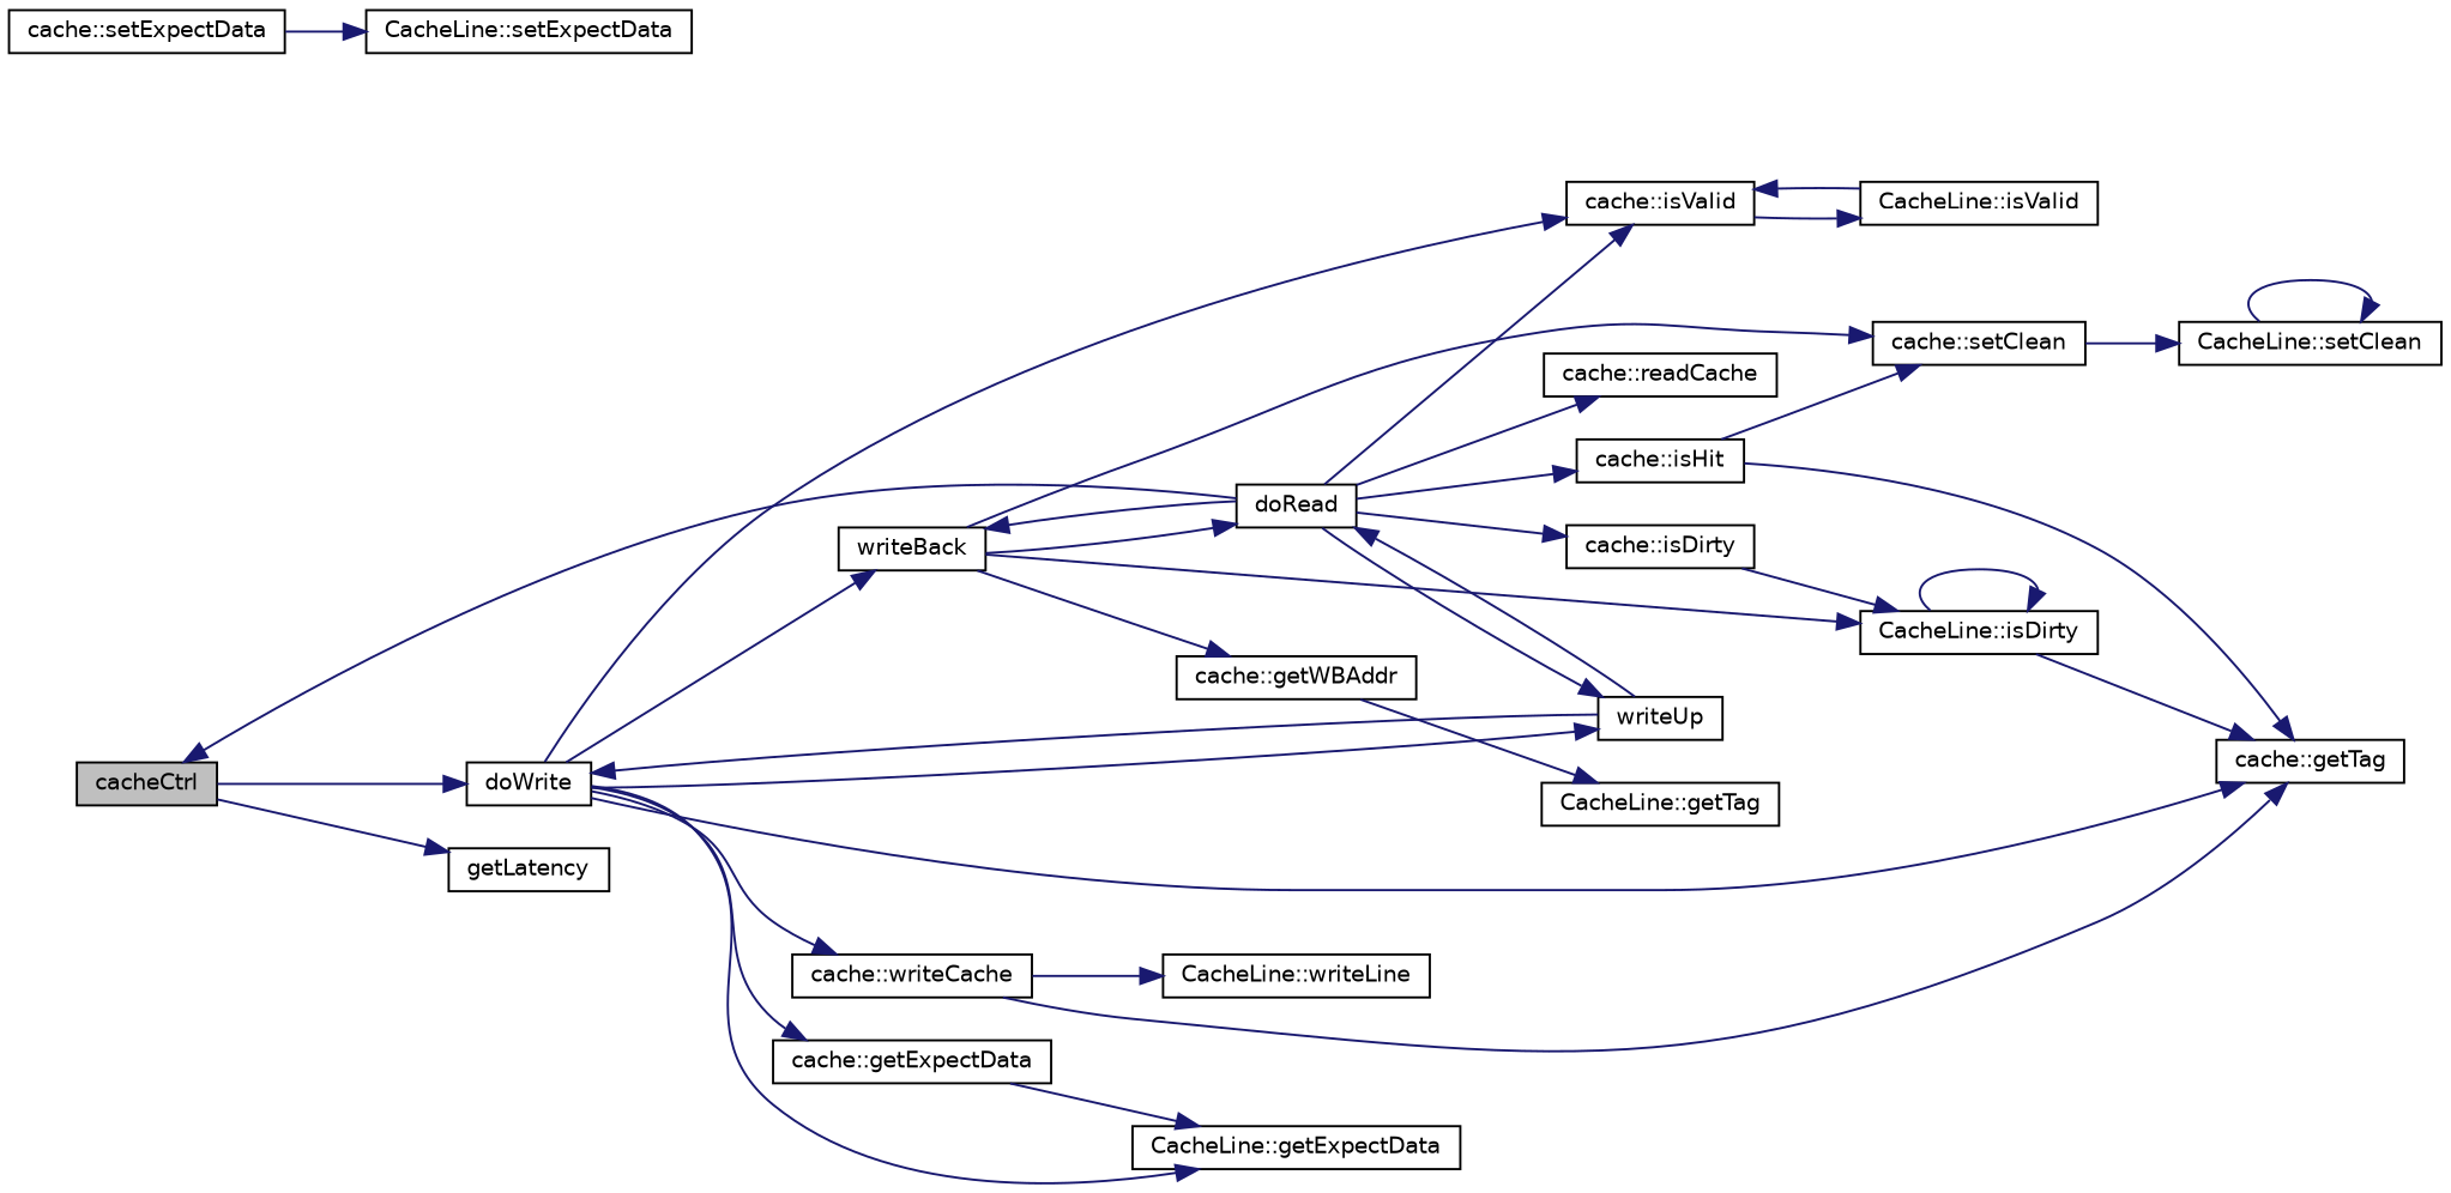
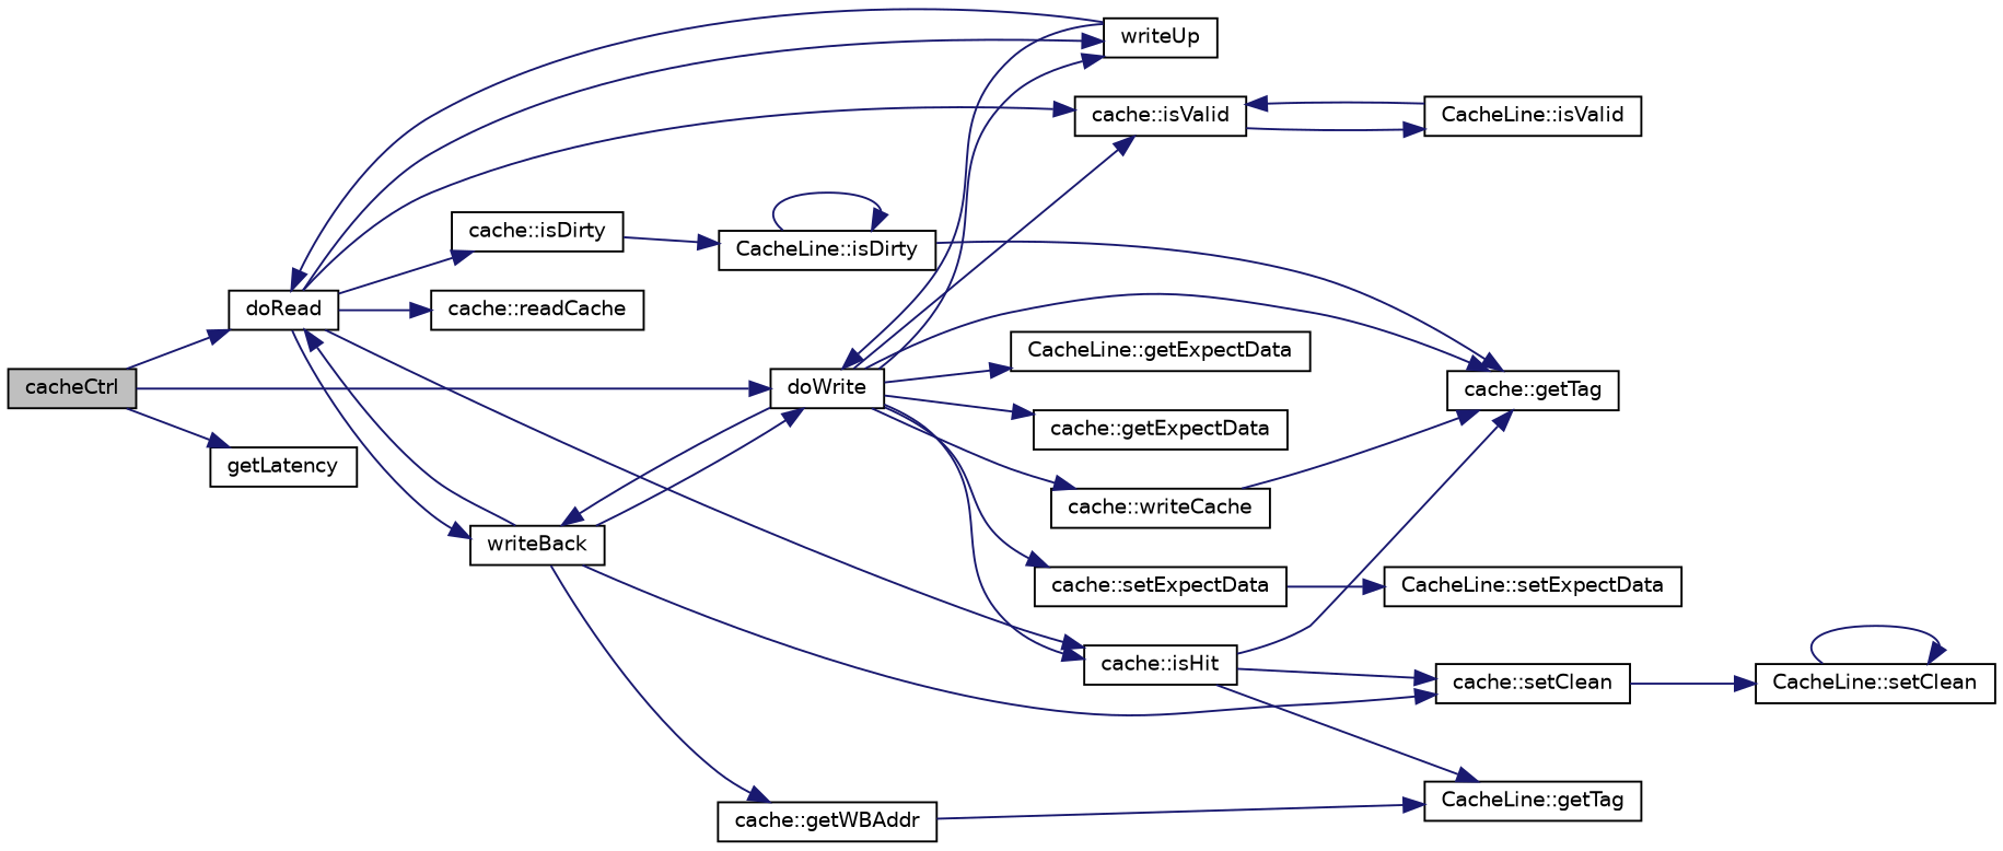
  digraph {
    rankdir=LR
    node [color=black fillcolor=white fontname=Helvetica fontsize=10 shape=record style=filled]
    edge [color=midnightblue fontname=Helvetica fontsize=10 labelfontname=Helvetica labelfontsize=10 style=solid]
    n1 [fillcolor=grey75 fontcolor=black height=0.2 label=cacheCtrl width=0.4]
    n2 [height=0.2 label=doRead width=0.4]
    n3 [height=0.2 label=doWrite width=0.4]
    n4 [height=0.2 label=getLatency width=0.4]
    n5 [height=0.2 label="cache::isDirty" width=0.4]
    n6 [height=0.2 label="cache::isHit" width=0.4]
    n7 [height=0.2 label="cache::isValid" width=0.4]
    n8 [height=0.2 label="cache::readCache" width=0.4]
    n9 [height=0.2 label=writeBack width=0.4]
    n10 [height=0.2 label=writeUp width=0.4]
    n11 [height=0.2 label="cache::getTag" width=0.4]
    n12 [height=0.2 label="cache::getExpectData" width=0.4]
    n13 [height=0.2 label="cache::setExpectData" width=0.4]
    n14 [height=0.2 label="cache::writeCache" width=0.4]
    n15 [height=0.2 label="CacheLine::getExpectData" width=0.4]
    n16 [height=0.2 label="CacheLine::isDirty" width=0.4]
    n17 [height=0.2 label="CacheLine::getTag" width=0.4]
    n18 [height=0.2 label="cache::setClean" width=0.4]
    n19 [height=0.2 label="CacheLine::isValid" width=0.4]
    n20 [height=0.2 label="cache::getWBAddr" width=0.4]
    n21 [height=0.2 label="CacheLine::setClean" width=0.4]
    n22 [height=0.2 label="CacheLine::setExpectData" width=0.4]
-   n23 [height=0.2 label="CacheLine::writeLine" width=0.4]
-   n2 -> n1
+   n1 -> n2
    n1 -> n3
    n1 -> n4
    n2 -> n5
    n2 -> n6
    n2 -> n7
    n2 -> n8
    n2 -> n9
    n2 -> n10
+   n3 -> n6
    n3 -> n7
    n3 -> n9
    n3 -> n10
    n3 -> n11
    n3 -> n12
+   n3 -> n13
    n3 -> n14
    n3 -> n15
    n5 -> n16
    n6 -> n11
+   n6 -> n17
    n6 -> n18
    n7 -> n19
    n9 -> n2
-   n9 -> n16
+   n9 -> n3
    n9 -> n18
    n9 -> n20
    n10 -> n2
    n10 -> n3
-   n12 -> n15
    n13 -> n22
    n14 -> n11
-   n14 -> n23
    n16 -> n11
    n16 -> n16
    n18 -> n21
    n19 -> n7
    n20 -> n17
    n21 -> n21
  }
